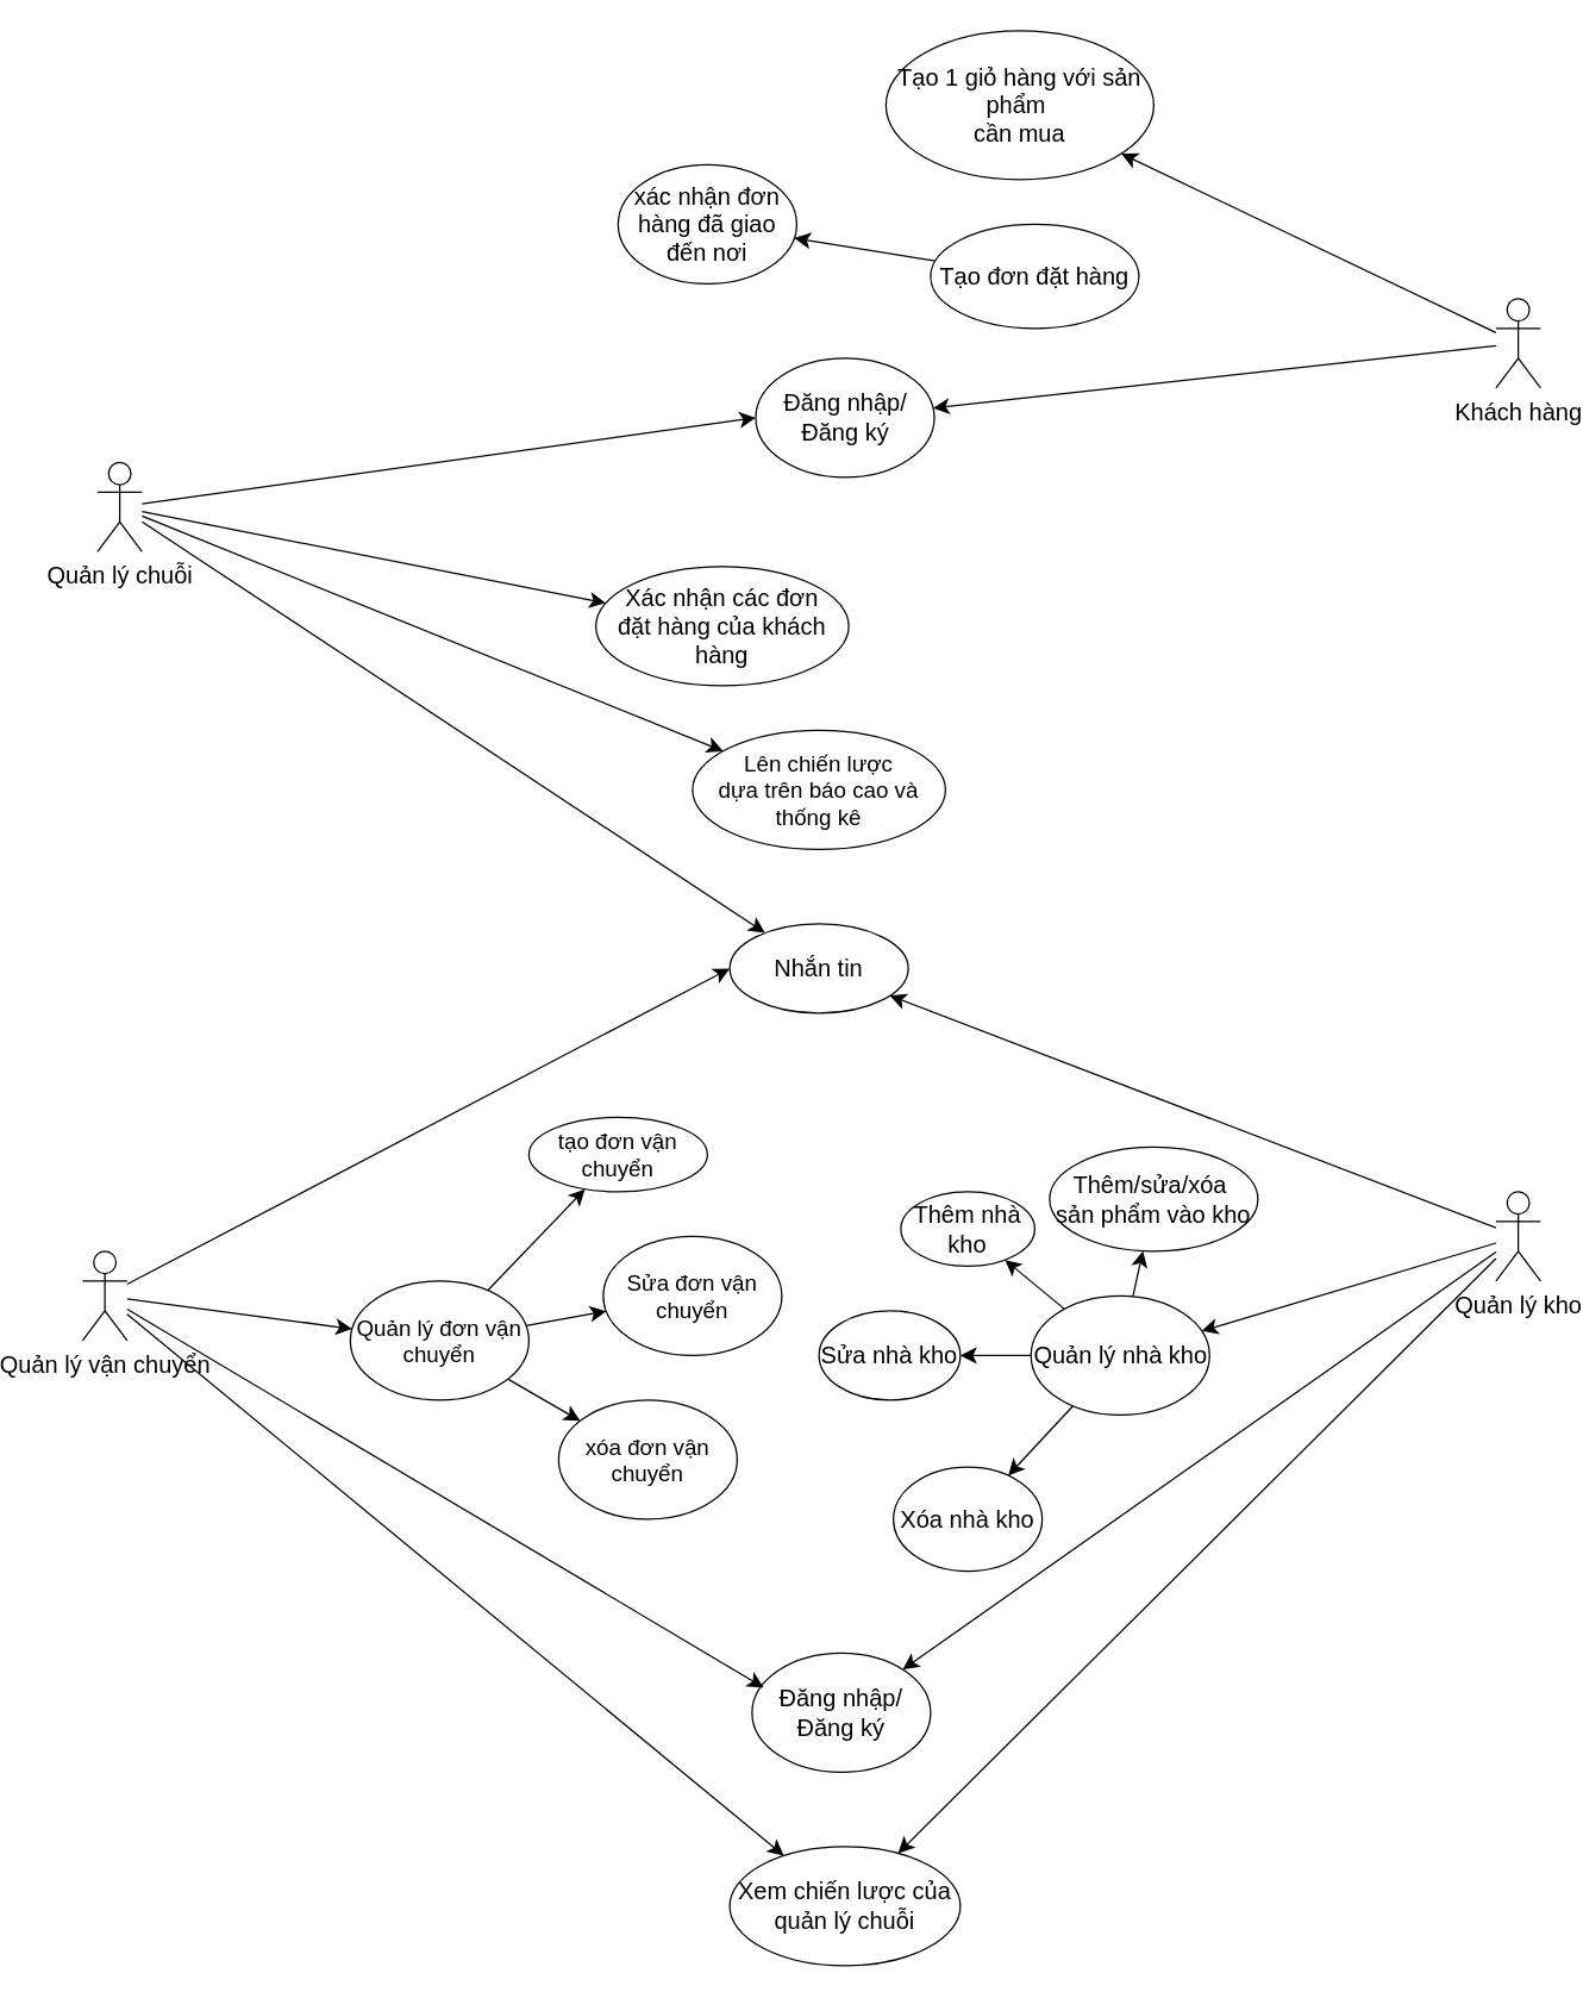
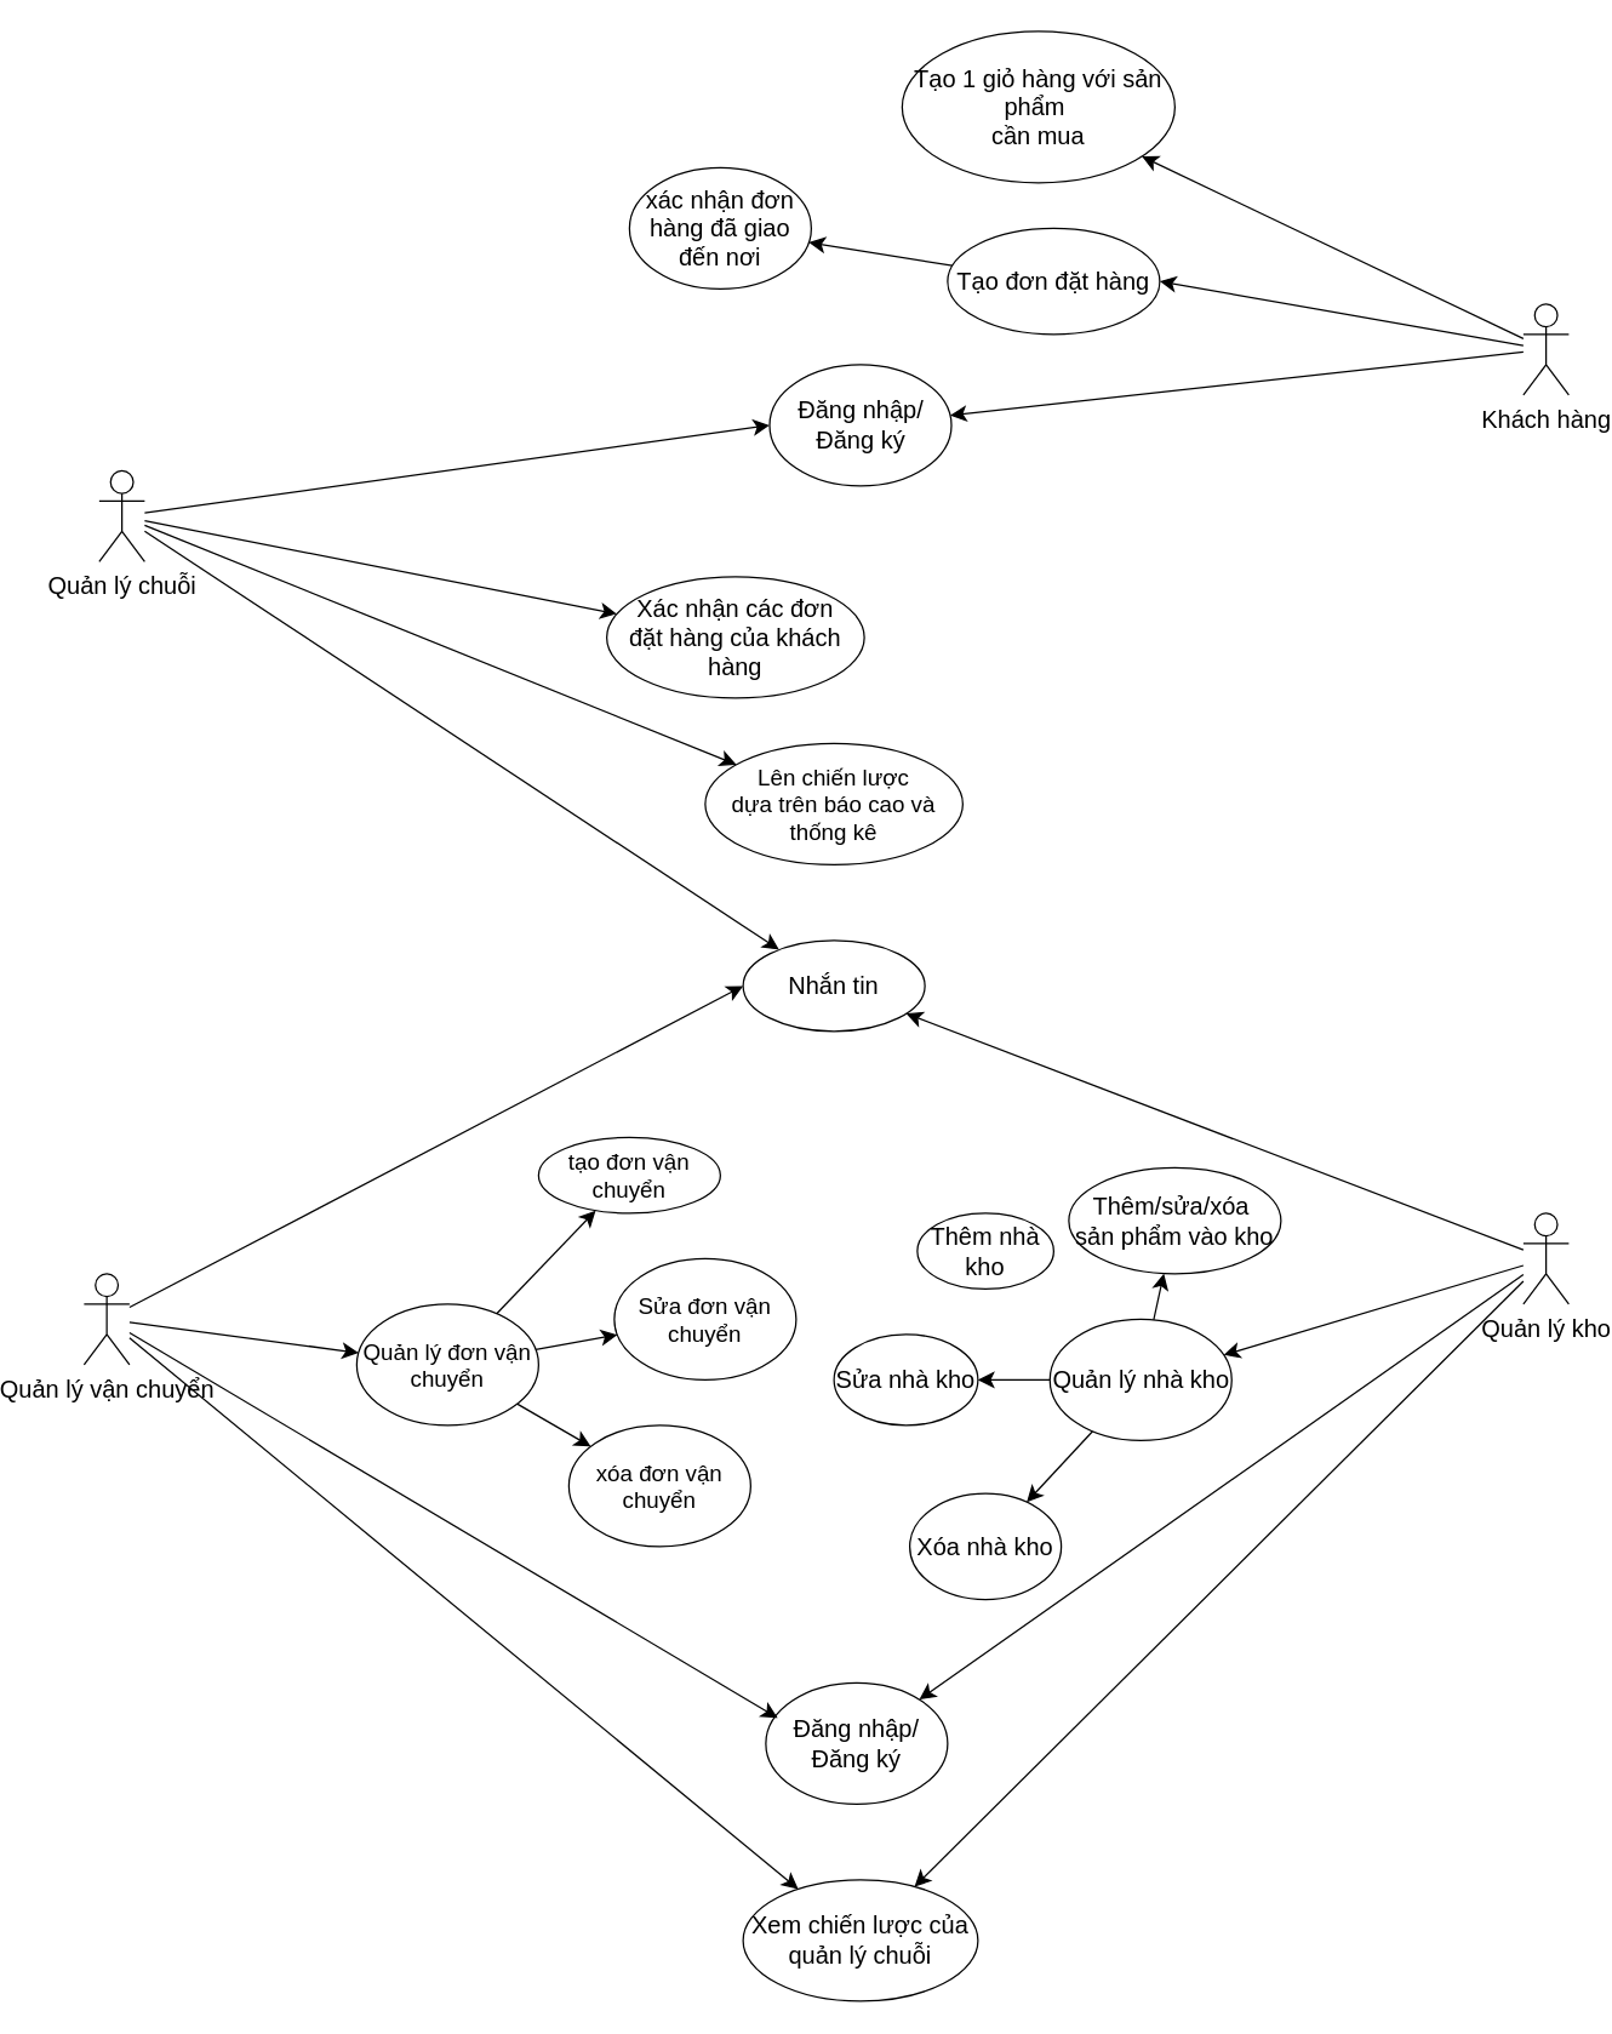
  <mxCell id="0" />
  <mxCell id="1" parent="0" />
  <mxCell id="2" style="edgeStyle=none;curved=1;rounded=0;orthogonalLoop=1;jettySize=auto;html=1;fontSize=12;startSize=8;endSize=8;" edge="1" parent="1" source="5" target="6"><mxGeometry relative="1" as="geometry"><mxPoint x="690" y="120" as="targetPoint" /></mxGeometry></mxCell>
+ <mxCell id="3" style="edgeStyle=none;curved=1;rounded=0;orthogonalLoop=1;jettySize=auto;html=1;fontSize=12;startSize=8;endSize=8;entryX=1;entryY=0.5;entryDx=0;entryDy=0;" edge="1" parent="1" source="5" target="8"><mxGeometry relative="1" as="geometry"><mxPoint x="680" y="210" as="targetPoint" /></mxGeometry></mxCell>
  <mxCell id="4" style="edgeStyle=none;curved=1;rounded=0;orthogonalLoop=1;jettySize=auto;html=1;fontSize=12;startSize=8;endSize=8;" edge="1" parent="1" source="5" target="9"><mxGeometry relative="1" as="geometry"><mxPoint x="650" y="330" as="targetPoint" /></mxGeometry></mxCell>
  <mxCell id="5" value="&lt;font style=&quot;font-size: 16px;&quot;&gt;Khách hàng&lt;/font&gt;" style="shape=umlActor;verticalLabelPosition=bottom;verticalAlign=top;html=1;outlineConnect=0;" parent="1" vertex="1"><mxGeometry x="970" y="200" width="30" height="60" as="geometry" /></mxCell>
  <mxCell id="6" value="&lt;div style=&quot;&quot;&gt;&lt;span style=&quot;font-size: 16px; background-color: transparent; color: light-dark(rgb(0, 0, 0), rgb(255, 255, 255));&quot;&gt;Tạo 1 giỏ hàng với sản phẩm&amp;nbsp;&lt;/span&gt;&lt;/div&gt;&lt;div style=&quot;&quot;&gt;&lt;font style=&quot;font-size: 16px;&quot;&gt;cần mua&lt;/font&gt;&lt;/div&gt;" style="ellipse;whiteSpace=wrap;html=1;align=center;" vertex="1" parent="1"><mxGeometry x="560" y="20" width="180" height="100" as="geometry" /></mxCell>
  <mxCell id="7" style="edgeStyle=none;curved=1;rounded=0;orthogonalLoop=1;jettySize=auto;html=1;fontSize=12;startSize=8;endSize=8;" edge="1" parent="1" source="8" target="46"><mxGeometry relative="1" as="geometry"><mxPoint x="470" y="150" as="targetPoint" /></mxGeometry></mxCell>
  <mxCell id="8" value="&lt;span style=&quot;font-size: 16px;&quot;&gt;Tạo đơn đặt hàng&lt;/span&gt;" style="ellipse;whiteSpace=wrap;html=1;" vertex="1" parent="1"><mxGeometry x="590" y="150" width="140" height="70" as="geometry" /></mxCell>
  <mxCell id="9" value="&lt;font style=&quot;font-size: 16px;&quot;&gt;Đăng nhập/Đăng ký&lt;/font&gt;" style="ellipse;whiteSpace=wrap;html=1;" vertex="1" parent="1"><mxGeometry x="472.5" y="240" width="120" height="80" as="geometry" /></mxCell>
  <mxCell id="10" style="edgeStyle=none;curved=1;rounded=0;orthogonalLoop=1;jettySize=auto;html=1;entryX=0;entryY=0.5;entryDx=0;entryDy=0;fontSize=12;startSize=8;endSize=8;" edge="1" parent="1" source="14" target="9"><mxGeometry relative="1" as="geometry" /></mxCell>
  <mxCell id="11" style="edgeStyle=none;curved=1;rounded=0;orthogonalLoop=1;jettySize=auto;html=1;fontSize=12;startSize=8;endSize=8;" edge="1" parent="1" source="14" target="15"><mxGeometry relative="1" as="geometry"><mxPoint x="340" y="440" as="targetPoint" /></mxGeometry></mxCell>
  <mxCell id="12" style="edgeStyle=none;curved=1;rounded=0;orthogonalLoop=1;jettySize=auto;html=1;fontSize=12;startSize=8;endSize=8;" edge="1" parent="1" source="14" target="16"><mxGeometry relative="1" as="geometry"><mxPoint x="350" y="570" as="targetPoint" /></mxGeometry></mxCell>
  <mxCell id="13" style="edgeStyle=none;curved=1;rounded=0;orthogonalLoop=1;jettySize=auto;html=1;fontSize=12;startSize=8;endSize=8;" edge="1" parent="1" source="14" target="17"><mxGeometry relative="1" as="geometry"><mxPoint x="390" y="730" as="targetPoint" /></mxGeometry></mxCell>
  <mxCell id="14" value="&lt;font style=&quot;font-size: 16px;&quot;&gt;Quản lý chuỗi&lt;/font&gt;" style="shape=umlActor;verticalLabelPosition=bottom;verticalAlign=top;html=1;outlineConnect=0;" vertex="1" parent="1"><mxGeometry x="30" y="310" width="30" height="60" as="geometry" /></mxCell>
  <mxCell id="15" value="&lt;font style=&quot;font-size: 16px;&quot;&gt;Xác nhận các đơn&lt;/font&gt;&lt;div&gt;&lt;font style=&quot;font-size: 16px;&quot;&gt;đặt hàng của khách hàng&lt;/font&gt;&lt;/div&gt;" style="ellipse;whiteSpace=wrap;html=1;" vertex="1" parent="1"><mxGeometry x="365" y="380" width="170" height="80" as="geometry" /></mxCell>
  <mxCell id="16" value="&lt;font style=&quot;font-size: 15px;&quot;&gt;Lên chiến lược&lt;/font&gt;&lt;div&gt;&lt;font style=&quot;font-size: 15px;&quot;&gt;dựa trên báo cao và thống kê&lt;/font&gt;&lt;/div&gt;" style="ellipse;whiteSpace=wrap;html=1;" vertex="1" parent="1"><mxGeometry x="430" y="490" width="170" height="80" as="geometry" /></mxCell>
  <mxCell id="17" value="&lt;font style=&quot;font-size: 16px;&quot;&gt;Nhắn tin&lt;/font&gt;" style="ellipse;whiteSpace=wrap;html=1;" vertex="1" parent="1"><mxGeometry x="455" y="620" width="120" height="60" as="geometry" /></mxCell>
  <mxCell id="18" style="edgeStyle=none;curved=1;rounded=0;orthogonalLoop=1;jettySize=auto;html=1;fontSize=12;startSize=8;endSize=8;" edge="1" parent="1" source="22" target="17"><mxGeometry relative="1" as="geometry" /></mxCell>
  <mxCell id="19" style="edgeStyle=none;curved=1;rounded=0;orthogonalLoop=1;jettySize=auto;html=1;fontSize=12;startSize=8;endSize=8;" edge="1" parent="1" source="22" target="27"><mxGeometry relative="1" as="geometry"><mxPoint x="570" y="760" as="targetPoint" /></mxGeometry></mxCell>
  <mxCell id="20" style="edgeStyle=none;curved=1;rounded=0;orthogonalLoop=1;jettySize=auto;html=1;fontSize=12;startSize=8;endSize=8;" edge="1" parent="1" source="22" target="32"><mxGeometry relative="1" as="geometry"><mxPoint x="740" y="930" as="targetPoint" /></mxGeometry></mxCell>
  <mxCell id="21" style="edgeStyle=none;curved=1;rounded=0;orthogonalLoop=1;jettySize=auto;html=1;fontSize=12;startSize=8;endSize=8;" edge="1" parent="1" source="22" target="33"><mxGeometry relative="1" as="geometry"><mxPoint x="720" y="1020" as="targetPoint" /></mxGeometry></mxCell>
  <mxCell id="22" value="&lt;font style=&quot;font-size: 16px;&quot;&gt;Quản lý kho&lt;/font&gt;" style="shape=umlActor;verticalLabelPosition=bottom;verticalAlign=top;html=1;outlineConnect=0;" vertex="1" parent="1"><mxGeometry x="970" y="800" width="30" height="60" as="geometry" /></mxCell>
- <mxCell id="23" style="edgeStyle=none;curved=1;rounded=0;orthogonalLoop=1;jettySize=auto;html=1;fontSize=12;startSize=8;endSize=8;" edge="1" parent="1" source="27" target="28"><mxGeometry relative="1" as="geometry"><mxPoint x="552.5" y="660" as="targetPoint" /></mxGeometry></mxCell>
  <mxCell id="24" style="edgeStyle=none;curved=1;rounded=0;orthogonalLoop=1;jettySize=auto;html=1;fontSize=12;startSize=8;endSize=8;" edge="1" parent="1" source="27" target="29"><mxGeometry relative="1" as="geometry"><mxPoint x="552.5" y="770" as="targetPoint" /></mxGeometry></mxCell>
  <mxCell id="25" style="edgeStyle=none;curved=1;rounded=0;orthogonalLoop=1;jettySize=auto;html=1;fontSize=12;startSize=8;endSize=8;" edge="1" parent="1" source="27" target="30"><mxGeometry relative="1" as="geometry"><mxPoint x="552.5" y="840" as="targetPoint" /></mxGeometry></mxCell>
  <mxCell id="26" style="edgeStyle=none;curved=1;rounded=0;orthogonalLoop=1;jettySize=auto;html=1;fontSize=12;startSize=8;endSize=8;" edge="1" parent="1" source="27" target="31"><mxGeometry relative="1" as="geometry"><mxPoint x="687.5" y="700" as="targetPoint" /></mxGeometry></mxCell>
  <mxCell id="27" value="&lt;font style=&quot;font-size: 16px;&quot;&gt;Quản lý nhà kho&lt;/font&gt;" style="ellipse;whiteSpace=wrap;html=1;" vertex="1" parent="1"><mxGeometry x="657.5" y="870" width="120" height="80" as="geometry" /></mxCell>
  <mxCell id="28" value="&lt;font style=&quot;font-size: 16px;&quot;&gt;Thêm nhà kho&lt;/font&gt;" style="ellipse;whiteSpace=wrap;html=1;" vertex="1" parent="1"><mxGeometry x="570" y="800" width="90" height="50" as="geometry" /></mxCell>
  <mxCell id="29" value="&lt;font style=&quot;font-size: 16px;&quot;&gt;Sửa nhà kho&lt;/font&gt;" style="ellipse;whiteSpace=wrap;html=1;" vertex="1" parent="1"><mxGeometry x="515" y="880" width="95" height="60" as="geometry" /></mxCell>
  <mxCell id="30" value="&lt;font style=&quot;font-size: 16px;&quot;&gt;Xóa nhà kho&lt;/font&gt;" style="ellipse;whiteSpace=wrap;html=1;" vertex="1" parent="1"><mxGeometry x="565" y="985" width="100" height="70" as="geometry" /></mxCell>
  <mxCell id="31" value="&lt;font style=&quot;font-size: 16px;&quot;&gt;Thêm/sửa/xóa&amp;nbsp;&lt;/font&gt;&lt;div&gt;&lt;font style=&quot;font-size: 16px;&quot;&gt;sản phẩm vào kho&lt;/font&gt;&lt;/div&gt;" style="ellipse;whiteSpace=wrap;html=1;" vertex="1" parent="1"><mxGeometry x="670" y="770" width="140" height="70" as="geometry" /></mxCell>
  <mxCell id="32" value="&lt;font style=&quot;font-size: 16px;&quot;&gt;Xem chiến lược của quản lý chuỗi&lt;/font&gt;" style="ellipse;whiteSpace=wrap;html=1;" vertex="1" parent="1"><mxGeometry x="455" y="1240" width="155" height="80" as="geometry" /></mxCell>
  <mxCell id="33" value="&lt;font style=&quot;font-size: 16px;&quot;&gt;Đăng nhập/Đăng ký&lt;/font&gt;" style="ellipse;whiteSpace=wrap;html=1;" vertex="1" parent="1"><mxGeometry x="470" y="1110" width="120" height="80" as="geometry" /></mxCell>
  <mxCell id="34" style="edgeStyle=none;curved=1;rounded=0;orthogonalLoop=1;jettySize=auto;html=1;fontSize=12;startSize=8;endSize=8;" edge="1" parent="1" source="37" target="42"><mxGeometry relative="1" as="geometry"><mxPoint x="290" y="760" as="targetPoint" /></mxGeometry></mxCell>
  <mxCell id="35" style="edgeStyle=none;curved=1;rounded=0;orthogonalLoop=1;jettySize=auto;html=1;entryX=0;entryY=0.5;entryDx=0;entryDy=0;fontSize=12;startSize=8;endSize=8;" edge="1" parent="1" source="37" target="17"><mxGeometry relative="1" as="geometry" /></mxCell>
  <mxCell id="36" style="edgeStyle=none;curved=1;rounded=0;orthogonalLoop=1;jettySize=auto;html=1;fontSize=12;startSize=8;endSize=8;" edge="1" parent="1" source="37" target="32"><mxGeometry relative="1" as="geometry" /></mxCell>
  <mxCell id="37" value="&lt;font style=&quot;font-size: 16px;&quot;&gt;Quản lý vận chuyển&lt;/font&gt;" style="shape=umlActor;verticalLabelPosition=bottom;verticalAlign=top;html=1;outlineConnect=0;" vertex="1" parent="1"><mxGeometry x="20" y="840" width="30" height="60" as="geometry" /></mxCell>
  <mxCell id="38" style="edgeStyle=none;curved=1;rounded=0;orthogonalLoop=1;jettySize=auto;html=1;entryX=0.065;entryY=0.289;entryDx=0;entryDy=0;entryPerimeter=0;fontSize=12;startSize=8;endSize=8;" edge="1" parent="1" source="37" target="33"><mxGeometry relative="1" as="geometry" /></mxCell>
  <mxCell id="39" style="edgeStyle=none;curved=1;rounded=0;orthogonalLoop=1;jettySize=auto;html=1;fontSize=12;startSize=8;endSize=8;" edge="1" parent="1" source="42" target="43"><mxGeometry relative="1" as="geometry"><mxPoint x="210" y="790" as="targetPoint" /></mxGeometry></mxCell>
  <mxCell id="40" style="edgeStyle=none;curved=1;rounded=0;orthogonalLoop=1;jettySize=auto;html=1;fontSize=12;startSize=8;endSize=8;" edge="1" parent="1" source="42" target="44"><mxGeometry relative="1" as="geometry"><mxPoint x="320" y="820" as="targetPoint" /></mxGeometry></mxCell>
  <mxCell id="41" style="edgeStyle=none;curved=1;rounded=0;orthogonalLoop=1;jettySize=auto;html=1;fontSize=12;startSize=8;endSize=8;" edge="1" parent="1" source="42" target="45"><mxGeometry relative="1" as="geometry"><mxPoint x="400" y="900" as="targetPoint" /></mxGeometry></mxCell>
  <mxCell id="42" value="&lt;font style=&quot;font-size: 15px;&quot;&gt;Quản lý đơn vận chuyển&lt;/font&gt;" style="ellipse;whiteSpace=wrap;html=1;" vertex="1" parent="1"><mxGeometry x="200" y="860" width="120" height="80" as="geometry" /></mxCell>
  <mxCell id="43" value="&lt;font style=&quot;font-size: 15px;&quot;&gt;tạo đơn vận chuyển&lt;/font&gt;" style="ellipse;whiteSpace=wrap;html=1;" vertex="1" parent="1"><mxGeometry x="320" y="750" width="120" height="50" as="geometry" /></mxCell>
  <mxCell id="44" value="&lt;font style=&quot;font-size: 15px;&quot;&gt;Sửa đơn vận chuyển&lt;/font&gt;" style="ellipse;whiteSpace=wrap;html=1;" vertex="1" parent="1"><mxGeometry x="370" y="830" width="120" height="80" as="geometry" /></mxCell>
  <mxCell id="45" value="&lt;font style=&quot;font-size: 15px;&quot;&gt;xóa đơn vận chuyển&lt;/font&gt;" style="ellipse;whiteSpace=wrap;html=1;" vertex="1" parent="1"><mxGeometry x="340" y="940" width="120" height="80" as="geometry" /></mxCell>
  <mxCell id="46" value="&lt;font style=&quot;font-size: 16px;&quot;&gt;xác nhận đơn hàng đã giao đến nơi&lt;/font&gt;" style="ellipse;whiteSpace=wrap;html=1;" vertex="1" parent="1"><mxGeometry x="380" y="110" width="120" height="80" as="geometry" /></mxCell>
